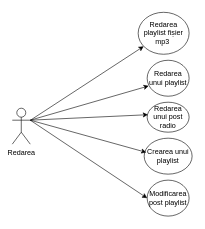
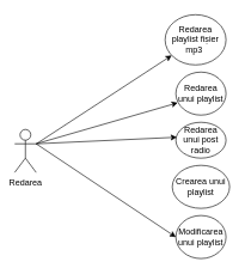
  <mxCell id="0" />
  <mxCell id="1" parent="0" />
  <mxCell id="2" value="Redarea&lt;br&gt;" style="shape=umlActor;verticalLabelPosition=bottom;verticalAlign=top;html=1;outlineConnect=0;" vertex="1" parent="1"><mxGeometry x="20" y="180" width="30" height="60" as="geometry" /></mxCell>
  <mxCell id="3" value="Redarea playlist fișier mp3&amp;nbsp;" style="ellipse;whiteSpace=wrap;html=1;" vertex="1" parent="1"><mxGeometry x="230" y="20" width="85" height="70" as="geometry" /></mxCell>
  <mxCell id="4" value="Redarea unui playlist" style="ellipse;whiteSpace=wrap;html=1;" vertex="1" parent="1"><mxGeometry x="245" y="100" width="70" height="60" as="geometry" /></mxCell>
- <mxCell id="5" value="Modificarea post playlist" style="ellipse;whiteSpace=wrap;html=1;" vertex="1" parent="1"><mxGeometry x="245" y="300" width="70" height="60" as="geometry" /></mxCell>
+ <mxCell id="5" value="Modificarea unui playlist" style="ellipse;whiteSpace=wrap;html=1;" vertex="1" parent="1"><mxGeometry x="245" y="300" width="70" height="60" as="geometry" /></mxCell>
  <mxCell id="6" value="Redarea unui post radio" style="ellipse;whiteSpace=wrap;html=1;" vertex="1" parent="1"><mxGeometry x="245" y="170" width="70" height="50" as="geometry" /></mxCell>
  <mxCell id="7" value="Crearea unui playlist" style="ellipse;whiteSpace=wrap;html=1;" vertex="1" parent="1"><mxGeometry x="240" y="230" width="80" height="60" as="geometry" /></mxCell>
  <mxCell id="8" value="" style="endArrow=classic;html=1;rounded=0;" edge="1" parent="1" source="2" target="3"><mxGeometry width="50" height="50" relative="1" as="geometry"><mxPoint x="240" y="220" as="sourcePoint" /><mxPoint x="290" y="170" as="targetPoint" /></mxGeometry></mxCell>
  <mxCell id="9" value="" style="endArrow=classic;html=1;rounded=0;entryX=0.037;entryY=0.714;entryDx=0;entryDy=0;entryPerimeter=0;" edge="1" parent="1" target="4"><mxGeometry width="50" height="50" relative="1" as="geometry"><mxPoint x="50" y="200" as="sourcePoint" /><mxPoint x="290" y="170" as="targetPoint" /></mxGeometry></mxCell>
  <mxCell id="10" value="" style="endArrow=classic;html=1;rounded=0;entryX=0.02;entryY=0.417;entryDx=0;entryDy=0;entryPerimeter=0;exitX=1;exitY=0.333;exitDx=0;exitDy=0;exitPerimeter=0;" edge="1" parent="1" source="2" target="6"><mxGeometry width="50" height="50" relative="1" as="geometry"><mxPoint x="60" y="210" as="sourcePoint" /><mxPoint x="258" y="153" as="targetPoint" /></mxGeometry></mxCell>
- <mxCell id="11" value="" style="endArrow=classic;html=1;rounded=0;exitX=1;exitY=0.333;exitDx=0;exitDy=0;exitPerimeter=0;entryX=0.045;entryY=0.395;entryDx=0;entryDy=0;entryPerimeter=0;" edge="1" parent="1" source="2" target="7"><mxGeometry width="50" height="50" relative="1" as="geometry"><mxPoint x="240" y="280" as="sourcePoint" /><mxPoint x="290" y="230" as="targetPoint" /></mxGeometry></mxCell>
  <mxCell id="12" value="" style="endArrow=classic;html=1;rounded=0;exitX=1;exitY=0.333;exitDx=0;exitDy=0;exitPerimeter=0;entryX=0;entryY=0.5;entryDx=0;entryDy=0;" edge="1" parent="1" source="2" target="5"><mxGeometry width="50" height="50" relative="1" as="geometry"><mxPoint x="240" y="280" as="sourcePoint" /><mxPoint x="290" y="230" as="targetPoint" /></mxGeometry></mxCell>
